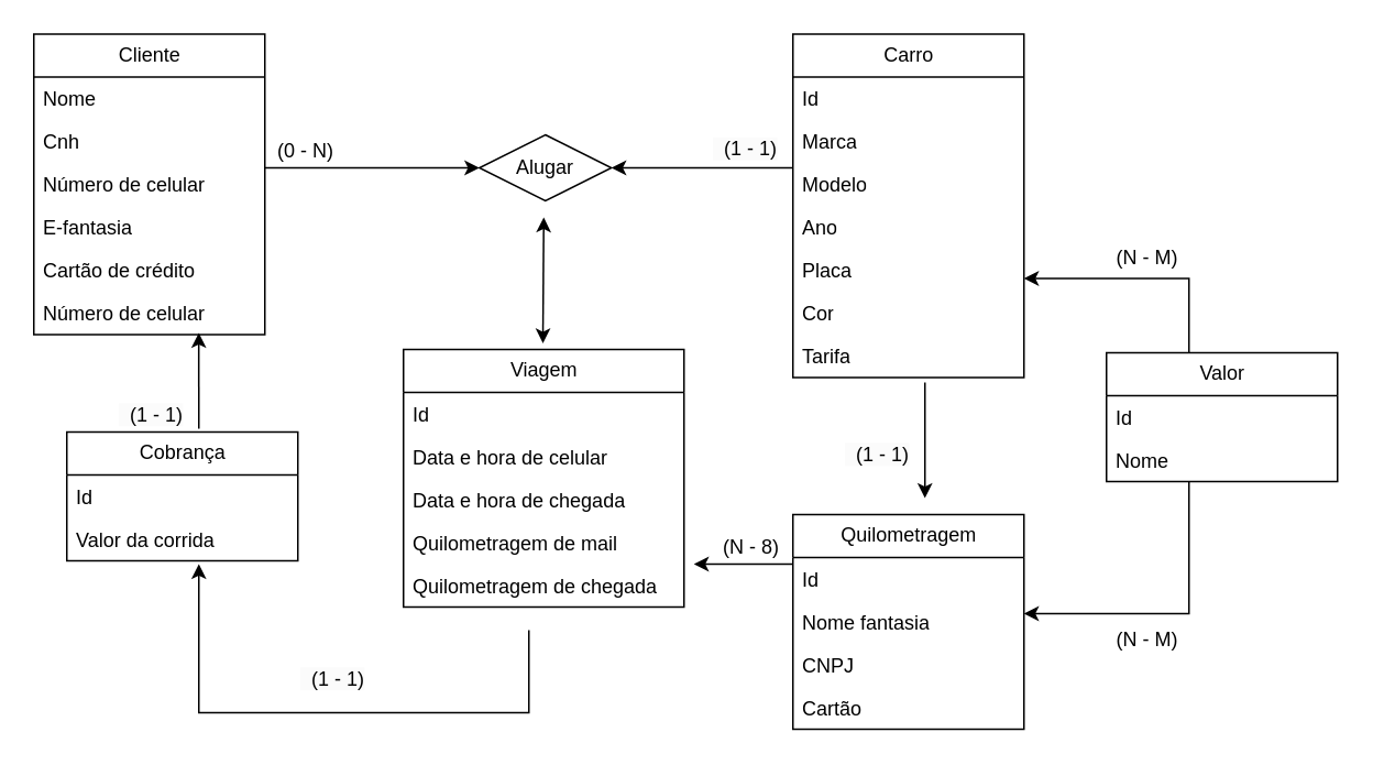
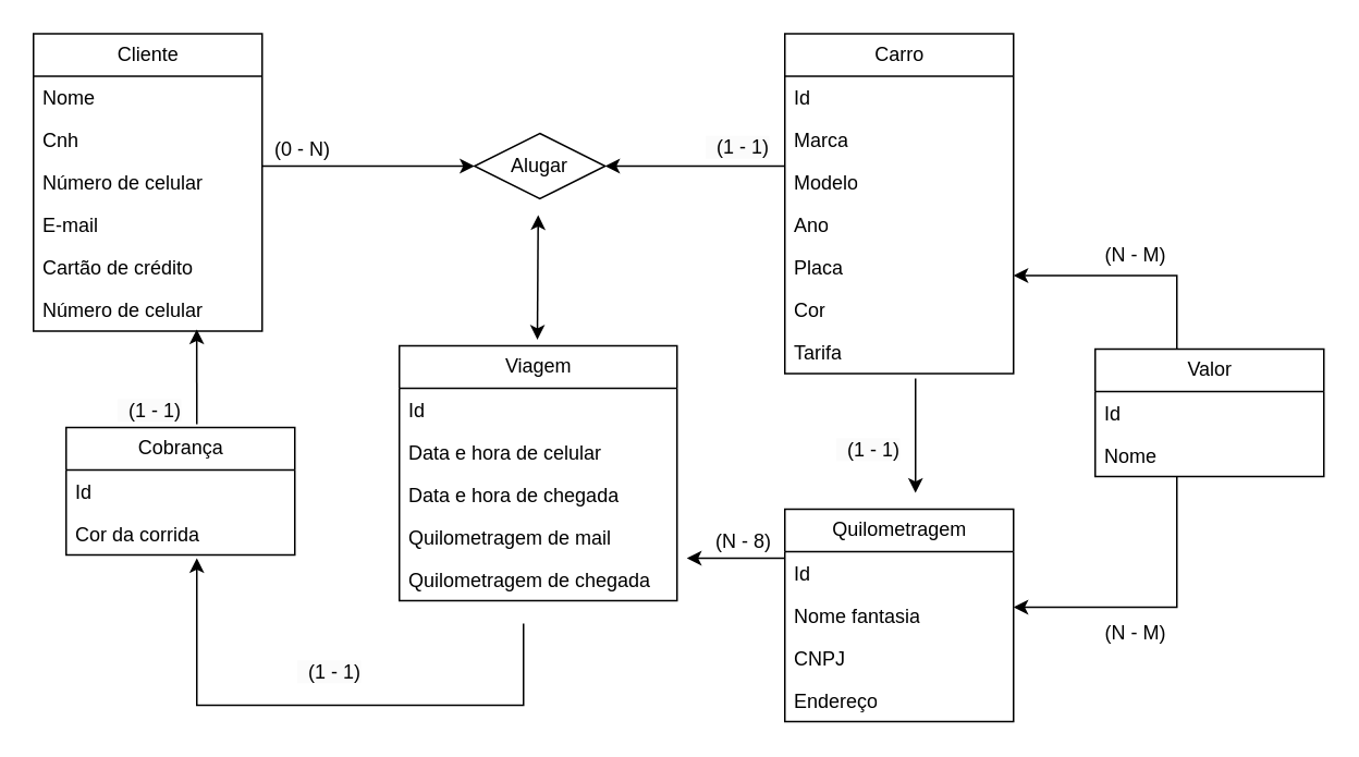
  <mxCell id="0" />
  <mxCell id="1" parent="0" />
  <mxCell id="2" value="Cliente" style="swimlane;fontStyle=0;childLayout=stackLayout;horizontal=1;startSize=26;fillColor=none;horizontalStack=0;resizeParent=1;resizeParentMax=0;resizeLast=0;collapsible=1;marginBottom=0;html=1;" vertex="1" parent="1"><mxGeometry x="20" y="20" width="140" height="182" as="geometry"><mxRectangle x="180" y="85" width="80" height="30" as="alternateBounds" /></mxGeometry></mxCell>
  <mxCell id="3" value="Nome" style="text;strokeColor=none;fillColor=none;align=left;verticalAlign=top;spacingLeft=4;spacingRight=4;overflow=hidden;rotatable=0;points=[[0,0.5],[1,0.5]];portConstraint=eastwest;whiteSpace=wrap;html=1;" vertex="1" parent="2"><mxGeometry y="26" width="140" height="26" as="geometry" /></mxCell>
  <mxCell id="4" value="Cnh" style="text;strokeColor=none;fillColor=none;align=left;verticalAlign=top;spacingLeft=4;spacingRight=4;overflow=hidden;rotatable=0;points=[[0,0.5],[1,0.5]];portConstraint=eastwest;whiteSpace=wrap;html=1;" vertex="1" parent="2"><mxGeometry y="52" width="140" height="26" as="geometry" /></mxCell>
  <mxCell id="5" value="Número de celular" style="text;strokeColor=none;fillColor=none;align=left;verticalAlign=top;spacingLeft=4;spacingRight=4;overflow=hidden;rotatable=0;points=[[0,0.5],[1,0.5]];portConstraint=eastwest;whiteSpace=wrap;html=1;" vertex="1" parent="2"><mxGeometry y="78" width="140" height="26" as="geometry" /></mxCell>
- <mxCell id="6" value="E-fantasia" style="text;strokeColor=none;fillColor=none;align=left;verticalAlign=top;spacingLeft=4;spacingRight=4;overflow=hidden;rotatable=0;points=[[0,0.5],[1,0.5]];portConstraint=eastwest;whiteSpace=wrap;html=1;" vertex="1" parent="2"><mxGeometry y="104" width="140" height="26" as="geometry" /></mxCell>
+ <mxCell id="6" value="E-mail" style="text;strokeColor=none;fillColor=none;align=left;verticalAlign=top;spacingLeft=4;spacingRight=4;overflow=hidden;rotatable=0;points=[[0,0.5],[1,0.5]];portConstraint=eastwest;whiteSpace=wrap;html=1;" vertex="1" parent="2"><mxGeometry y="104" width="140" height="26" as="geometry" /></mxCell>
  <mxCell id="7" value="Cartão de crédito" style="text;strokeColor=none;fillColor=none;align=left;verticalAlign=top;spacingLeft=4;spacingRight=4;overflow=hidden;rotatable=0;points=[[0,0.5],[1,0.5]];portConstraint=eastwest;whiteSpace=wrap;html=1;" vertex="1" parent="2"><mxGeometry y="130" width="140" height="26" as="geometry" /></mxCell>
  <mxCell id="8" value="Número de celular" style="text;strokeColor=none;fillColor=none;align=left;verticalAlign=top;spacingLeft=4;spacingRight=4;overflow=hidden;rotatable=0;points=[[0,0.5],[1,0.5]];portConstraint=eastwest;whiteSpace=wrap;html=1;" vertex="1" parent="2"><mxGeometry y="156" width="140" height="26" as="geometry" /></mxCell>
  <mxCell id="9" value="" style="endArrow=classic;html=1;rounded=0;" edge="1" parent="1"><mxGeometry width="50" height="50" relative="1" as="geometry"><mxPoint x="160" y="101" as="sourcePoint" /><mxPoint x="290" y="101" as="targetPoint" /></mxGeometry></mxCell>
  <mxCell id="10" value="" style="rhombus;whiteSpace=wrap;html=1;" vertex="1" parent="1"><mxGeometry x="290" y="81" width="80" height="40" as="geometry" /></mxCell>
  <mxCell id="11" value="(0 - N)" style="text;html=1;strokeColor=none;fillColor=none;align=center;verticalAlign=middle;whiteSpace=wrap;rounded=0;" vertex="1" parent="1"><mxGeometry x="160" y="81" width="50" height="20" as="geometry" /></mxCell>
  <mxCell id="12" value="Alugar" style="text;html=1;strokeColor=none;fillColor=none;align=center;verticalAlign=middle;whiteSpace=wrap;rounded=0;" vertex="1" parent="1"><mxGeometry x="300" y="86" width="60" height="30" as="geometry" /></mxCell>
  <mxCell id="13" value="" style="endArrow=classic;html=1;rounded=0;" edge="1" parent="1"><mxGeometry width="50" height="50" relative="1" as="geometry"><mxPoint x="480" y="101" as="sourcePoint" /><mxPoint x="370" y="101" as="targetPoint" /></mxGeometry></mxCell>
  <mxCell id="14" value="Carro" style="swimlane;fontStyle=0;childLayout=stackLayout;horizontal=1;startSize=26;fillColor=none;horizontalStack=0;resizeParent=1;resizeParentMax=0;resizeLast=0;collapsible=1;marginBottom=0;html=1;" vertex="1" parent="1"><mxGeometry x="480" y="20" width="140" height="208" as="geometry"><mxRectangle x="180" y="85" width="80" height="30" as="alternateBounds" /></mxGeometry></mxCell>
  <mxCell id="15" value="Id" style="text;strokeColor=none;fillColor=none;align=left;verticalAlign=top;spacingLeft=4;spacingRight=4;overflow=hidden;rotatable=0;points=[[0,0.5],[1,0.5]];portConstraint=eastwest;whiteSpace=wrap;html=1;" vertex="1" parent="14"><mxGeometry y="26" width="140" height="26" as="geometry" /></mxCell>
  <mxCell id="16" value="Marca" style="text;strokeColor=none;fillColor=none;align=left;verticalAlign=top;spacingLeft=4;spacingRight=4;overflow=hidden;rotatable=0;points=[[0,0.5],[1,0.5]];portConstraint=eastwest;whiteSpace=wrap;html=1;" vertex="1" parent="14"><mxGeometry y="52" width="140" height="26" as="geometry" /></mxCell>
  <mxCell id="17" value="Modelo" style="text;strokeColor=none;fillColor=none;align=left;verticalAlign=top;spacingLeft=4;spacingRight=4;overflow=hidden;rotatable=0;points=[[0,0.5],[1,0.5]];portConstraint=eastwest;whiteSpace=wrap;html=1;" vertex="1" parent="14"><mxGeometry y="78" width="140" height="26" as="geometry" /></mxCell>
  <mxCell id="18" value="Ano" style="text;strokeColor=none;fillColor=none;align=left;verticalAlign=top;spacingLeft=4;spacingRight=4;overflow=hidden;rotatable=0;points=[[0,0.5],[1,0.5]];portConstraint=eastwest;whiteSpace=wrap;html=1;" vertex="1" parent="14"><mxGeometry y="104" width="140" height="26" as="geometry" /></mxCell>
  <mxCell id="19" value="Placa" style="text;strokeColor=none;fillColor=none;align=left;verticalAlign=top;spacingLeft=4;spacingRight=4;overflow=hidden;rotatable=0;points=[[0,0.5],[1,0.5]];portConstraint=eastwest;whiteSpace=wrap;html=1;" vertex="1" parent="14"><mxGeometry y="130" width="140" height="26" as="geometry" /></mxCell>
  <mxCell id="20" value="Cor" style="text;strokeColor=none;fillColor=none;align=left;verticalAlign=top;spacingLeft=4;spacingRight=4;overflow=hidden;rotatable=0;points=[[0,0.5],[1,0.5]];portConstraint=eastwest;whiteSpace=wrap;html=1;" vertex="1" parent="14"><mxGeometry y="156" width="140" height="26" as="geometry" /></mxCell>
  <mxCell id="21" value="Tarifa" style="text;strokeColor=none;fillColor=none;align=left;verticalAlign=top;spacingLeft=4;spacingRight=4;overflow=hidden;rotatable=0;points=[[0,0.5],[1,0.5]];portConstraint=eastwest;whiteSpace=wrap;html=1;" vertex="1" parent="14"><mxGeometry y="182" width="140" height="26" as="geometry" /></mxCell>
  <mxCell id="22" value="&lt;span style=&quot;color: rgb(0, 0, 0); font-family: Helvetica; font-size: 12px; font-style: normal; font-variant-ligatures: normal; font-variant-caps: normal; font-weight: 400; letter-spacing: normal; orphans: 2; text-align: center; text-indent: 0px; text-transform: none; widows: 2; word-spacing: 0px; -webkit-text-stroke-width: 0px; background-color: rgb(251, 251, 251); text-decoration-thickness: initial; text-decoration-style: initial; text-decoration-color: initial; float: none; display: inline !important;&quot;&gt;&amp;nbsp; (1 - 1)&lt;/span&gt;" style="text;whiteSpace=wrap;html=1;" vertex="1" parent="1"><mxGeometry x="510" y="261" width="60" height="30" as="geometry" /></mxCell>
  <mxCell id="23" value="Valor" style="swimlane;fontStyle=0;childLayout=stackLayout;horizontal=1;startSize=26;fillColor=none;horizontalStack=0;resizeParent=1;resizeParentMax=0;resizeLast=0;collapsible=1;marginBottom=0;html=1;" vertex="1" parent="1"><mxGeometry x="670" y="213" width="140" height="78" as="geometry"><mxRectangle x="180" y="85" width="80" height="30" as="alternateBounds" /></mxGeometry></mxCell>
  <mxCell id="24" value="Id" style="text;strokeColor=none;fillColor=none;align=left;verticalAlign=top;spacingLeft=4;spacingRight=4;overflow=hidden;rotatable=0;points=[[0,0.5],[1,0.5]];portConstraint=eastwest;whiteSpace=wrap;html=1;" vertex="1" parent="23"><mxGeometry y="26" width="140" height="26" as="geometry" /></mxCell>
  <mxCell id="25" value="Nome" style="text;strokeColor=none;fillColor=none;align=left;verticalAlign=top;spacingLeft=4;spacingRight=4;overflow=hidden;rotatable=0;points=[[0,0.5],[1,0.5]];portConstraint=eastwest;whiteSpace=wrap;html=1;" vertex="1" parent="23"><mxGeometry y="52" width="140" height="26" as="geometry" /></mxCell>
  <mxCell id="26" value="Cobrança" style="swimlane;fontStyle=0;childLayout=stackLayout;horizontal=1;startSize=26;fillColor=none;horizontalStack=0;resizeParent=1;resizeParentMax=0;resizeLast=0;collapsible=1;marginBottom=0;html=1;" vertex="1" parent="1"><mxGeometry x="40" y="261" width="140" height="78" as="geometry"><mxRectangle x="180" y="85" width="80" height="30" as="alternateBounds" /></mxGeometry></mxCell>
  <mxCell id="27" value="Id" style="text;strokeColor=none;fillColor=none;align=left;verticalAlign=top;spacingLeft=4;spacingRight=4;overflow=hidden;rotatable=0;points=[[0,0.5],[1,0.5]];portConstraint=eastwest;whiteSpace=wrap;html=1;" vertex="1" parent="26"><mxGeometry y="26" width="140" height="26" as="geometry" /></mxCell>
- <mxCell id="28" value="Valor da corrida" style="text;strokeColor=none;fillColor=none;align=left;verticalAlign=top;spacingLeft=4;spacingRight=4;overflow=hidden;rotatable=0;points=[[0,0.5],[1,0.5]];portConstraint=eastwest;whiteSpace=wrap;html=1;" vertex="1" parent="26"><mxGeometry y="52" width="140" height="26" as="geometry" /></mxCell>
+ <mxCell id="28" value="Cor da corrida" style="text;strokeColor=none;fillColor=none;align=left;verticalAlign=top;spacingLeft=4;spacingRight=4;overflow=hidden;rotatable=0;points=[[0,0.5],[1,0.5]];portConstraint=eastwest;whiteSpace=wrap;html=1;" vertex="1" parent="26"><mxGeometry y="52" width="140" height="26" as="geometry" /></mxCell>
  <mxCell id="29" value="Viagem" style="swimlane;fontStyle=0;childLayout=stackLayout;horizontal=1;startSize=26;fillColor=none;horizontalStack=0;resizeParent=1;resizeParentMax=0;resizeLast=0;collapsible=1;marginBottom=0;html=1;" vertex="1" parent="1"><mxGeometry x="244" y="211" width="170" height="156" as="geometry"><mxRectangle x="180" y="85" width="80" height="30" as="alternateBounds" /></mxGeometry></mxCell>
  <mxCell id="30" value="Id" style="text;strokeColor=none;fillColor=none;align=left;verticalAlign=top;spacingLeft=4;spacingRight=4;overflow=hidden;rotatable=0;points=[[0,0.5],[1,0.5]];portConstraint=eastwest;whiteSpace=wrap;html=1;" vertex="1" parent="29"><mxGeometry y="26" width="170" height="26" as="geometry" /></mxCell>
  <mxCell id="31" value="Data e hora de celular" style="text;strokeColor=none;fillColor=none;align=left;verticalAlign=top;spacingLeft=4;spacingRight=4;overflow=hidden;rotatable=0;points=[[0,0.5],[1,0.5]];portConstraint=eastwest;whiteSpace=wrap;html=1;" vertex="1" parent="29"><mxGeometry y="52" width="170" height="26" as="geometry" /></mxCell>
  <mxCell id="32" value="Data e hora de chegada" style="text;strokeColor=none;fillColor=none;align=left;verticalAlign=top;spacingLeft=4;spacingRight=4;overflow=hidden;rotatable=0;points=[[0,0.5],[1,0.5]];portConstraint=eastwest;whiteSpace=wrap;html=1;" vertex="1" parent="29"><mxGeometry y="78" width="170" height="26" as="geometry" /></mxCell>
  <mxCell id="33" value="Quilometragem de mail" style="text;strokeColor=none;fillColor=none;align=left;verticalAlign=top;spacingLeft=4;spacingRight=4;overflow=hidden;rotatable=0;points=[[0,0.5],[1,0.5]];portConstraint=eastwest;whiteSpace=wrap;html=1;" vertex="1" parent="29"><mxGeometry y="104" width="170" height="26" as="geometry" /></mxCell>
  <mxCell id="34" value="Quilometragem de chegada" style="text;strokeColor=none;fillColor=none;align=left;verticalAlign=top;spacingLeft=4;spacingRight=4;overflow=hidden;rotatable=0;points=[[0,0.5],[1,0.5]];portConstraint=eastwest;whiteSpace=wrap;html=1;" vertex="1" parent="29"><mxGeometry y="130" width="170" height="26" as="geometry" /></mxCell>
  <mxCell id="35" value="Quilometragem" style="swimlane;fontStyle=0;childLayout=stackLayout;horizontal=1;startSize=26;fillColor=none;horizontalStack=0;resizeParent=1;resizeParentMax=0;resizeLast=0;collapsible=1;marginBottom=0;html=1;" vertex="1" parent="1"><mxGeometry x="480" y="311" width="140" height="130" as="geometry"><mxRectangle x="180" y="85" width="80" height="30" as="alternateBounds" /></mxGeometry></mxCell>
  <mxCell id="36" value="Id" style="text;strokeColor=none;fillColor=none;align=left;verticalAlign=top;spacingLeft=4;spacingRight=4;overflow=hidden;rotatable=0;points=[[0,0.5],[1,0.5]];portConstraint=eastwest;whiteSpace=wrap;html=1;" vertex="1" parent="35"><mxGeometry y="26" width="140" height="26" as="geometry" /></mxCell>
  <mxCell id="37" value="Nome fantasia" style="text;strokeColor=none;fillColor=none;align=left;verticalAlign=top;spacingLeft=4;spacingRight=4;overflow=hidden;rotatable=0;points=[[0,0.5],[1,0.5]];portConstraint=eastwest;whiteSpace=wrap;html=1;" vertex="1" parent="35"><mxGeometry y="52" width="140" height="26" as="geometry" /></mxCell>
  <mxCell id="38" value="CNPJ" style="text;strokeColor=none;fillColor=none;align=left;verticalAlign=top;spacingLeft=4;spacingRight=4;overflow=hidden;rotatable=0;points=[[0,0.5],[1,0.5]];portConstraint=eastwest;whiteSpace=wrap;html=1;" vertex="1" parent="35"><mxGeometry y="78" width="140" height="26" as="geometry" /></mxCell>
- <mxCell id="39" value="Cartão" style="text;strokeColor=none;fillColor=none;align=left;verticalAlign=top;spacingLeft=4;spacingRight=4;overflow=hidden;rotatable=0;points=[[0,0.5],[1,0.5]];portConstraint=eastwest;whiteSpace=wrap;html=1;" vertex="1" parent="35"><mxGeometry y="104" width="140" height="26" as="geometry" /></mxCell>
+ <mxCell id="39" value="Endereço" style="text;strokeColor=none;fillColor=none;align=left;verticalAlign=top;spacingLeft=4;spacingRight=4;overflow=hidden;rotatable=0;points=[[0,0.5],[1,0.5]];portConstraint=eastwest;whiteSpace=wrap;html=1;" vertex="1" parent="35"><mxGeometry y="104" width="140" height="26" as="geometry" /></mxCell>
  <mxCell id="40" value="&lt;span style=&quot;color: rgb(0, 0, 0); font-family: Helvetica; font-size: 12px; font-style: normal; font-variant-ligatures: normal; font-variant-caps: normal; font-weight: 400; letter-spacing: normal; orphans: 2; text-align: center; text-indent: 0px; text-transform: none; widows: 2; word-spacing: 0px; -webkit-text-stroke-width: 0px; background-color: rgb(251, 251, 251); text-decoration-thickness: initial; text-decoration-style: initial; text-decoration-color: initial; float: none; display: inline !important;&quot;&gt;&amp;nbsp; (1 - 1)&lt;/span&gt;" style="text;whiteSpace=wrap;html=1;" vertex="1" parent="1"><mxGeometry x="430" y="76" width="50" height="30" as="geometry" /></mxCell>
  <mxCell id="41" value="" style="endArrow=classic;html=1;rounded=0;" edge="1" parent="1"><mxGeometry width="50" height="50" relative="1" as="geometry"><mxPoint x="560" y="231" as="sourcePoint" /><mxPoint x="560" y="301" as="targetPoint" /></mxGeometry></mxCell>
  <mxCell id="42" value="" style="endArrow=classic;html=1;rounded=0;" edge="1" parent="1"><mxGeometry width="50" height="50" relative="1" as="geometry"><mxPoint x="480" y="341" as="sourcePoint" /><mxPoint x="420" y="341" as="targetPoint" /><Array as="points"><mxPoint x="450" y="341" /></Array></mxGeometry></mxCell>
  <mxCell id="43" value="(N - 8)" style="text;html=1;strokeColor=none;fillColor=none;align=center;verticalAlign=middle;whiteSpace=wrap;rounded=0;" vertex="1" parent="1"><mxGeometry x="430" y="321" width="50" height="20" as="geometry" /></mxCell>
  <mxCell id="44" value="" style="endArrow=classic;startArrow=classic;html=1;rounded=0;exitX=0.497;exitY=-0.024;exitDx=0;exitDy=0;exitPerimeter=0;" edge="1" parent="1" source="29"><mxGeometry width="50" height="50" relative="1" as="geometry"><mxPoint x="328.71" y="202" as="sourcePoint" /><mxPoint x="329" y="131" as="targetPoint" /><Array as="points" /></mxGeometry></mxCell>
  <mxCell id="45" value="" style="endArrow=classic;html=1;rounded=0;" edge="1" parent="1"><mxGeometry width="50" height="50" relative="1" as="geometry"><mxPoint x="720" y="213" as="sourcePoint" /><mxPoint x="620" y="168" as="targetPoint" /><Array as="points"><mxPoint x="720" y="168" /></Array></mxGeometry></mxCell>
  <mxCell id="46" value="" style="endArrow=classic;html=1;rounded=0;" edge="1" parent="1"><mxGeometry width="50" height="50" relative="1" as="geometry"><mxPoint x="720" y="291" as="sourcePoint" /><mxPoint x="620" y="371" as="targetPoint" /><Array as="points"><mxPoint x="720" y="371" /></Array></mxGeometry></mxCell>
  <mxCell id="47" value="(N - M)" style="text;html=1;strokeColor=none;fillColor=none;align=center;verticalAlign=middle;whiteSpace=wrap;rounded=0;" vertex="1" parent="1"><mxGeometry x="670" y="141" width="50" height="30" as="geometry" /></mxCell>
  <mxCell id="48" value="(N - M)" style="text;html=1;strokeColor=none;fillColor=none;align=center;verticalAlign=middle;whiteSpace=wrap;rounded=0;" vertex="1" parent="1"><mxGeometry x="670" y="377" width="50" height="20" as="geometry" /></mxCell>
  <mxCell id="49" value="" style="endArrow=classic;html=1;rounded=0;" edge="1" parent="1"><mxGeometry width="50" height="50" relative="1" as="geometry"><mxPoint x="320" y="381" as="sourcePoint" /><mxPoint x="120" y="341" as="targetPoint" /><Array as="points"><mxPoint x="320" y="431" /><mxPoint x="200" y="431" /><mxPoint x="120" y="431" /></Array></mxGeometry></mxCell>
  <mxCell id="50" value="" style="endArrow=classic;html=1;rounded=0;entryX=0.714;entryY=0.962;entryDx=0;entryDy=0;entryPerimeter=0;" edge="1" parent="1" target="8"><mxGeometry width="50" height="50" relative="1" as="geometry"><mxPoint x="120" y="259" as="sourcePoint" /><mxPoint x="120" y="211" as="targetPoint" /></mxGeometry></mxCell>
  <mxCell id="51" value="&lt;span style=&quot;color: rgb(0, 0, 0); font-family: Helvetica; font-size: 12px; font-style: normal; font-variant-ligatures: normal; font-variant-caps: normal; font-weight: 400; letter-spacing: normal; orphans: 2; text-align: center; text-indent: 0px; text-transform: none; widows: 2; word-spacing: 0px; -webkit-text-stroke-width: 0px; background-color: rgb(251, 251, 251); text-decoration-thickness: initial; text-decoration-style: initial; text-decoration-color: initial; float: none; display: inline !important;&quot;&gt;&amp;nbsp; (1 - 1)&lt;/span&gt;" style="text;whiteSpace=wrap;html=1;" vertex="1" parent="1"><mxGeometry x="70" y="237" width="50" height="30" as="geometry" /></mxCell>
  <mxCell id="52" value="&lt;span style=&quot;color: rgb(0, 0, 0); font-family: Helvetica; font-size: 12px; font-style: normal; font-variant-ligatures: normal; font-variant-caps: normal; font-weight: 400; letter-spacing: normal; orphans: 2; text-align: center; text-indent: 0px; text-transform: none; widows: 2; word-spacing: 0px; -webkit-text-stroke-width: 0px; background-color: rgb(251, 251, 251); text-decoration-thickness: initial; text-decoration-style: initial; text-decoration-color: initial; float: none; display: inline !important;&quot;&gt;&amp;nbsp; (1 - 1)&lt;/span&gt;" style="text;whiteSpace=wrap;html=1;" vertex="1" parent="1"><mxGeometry x="180" y="397" width="50" height="44" as="geometry" /></mxCell>
